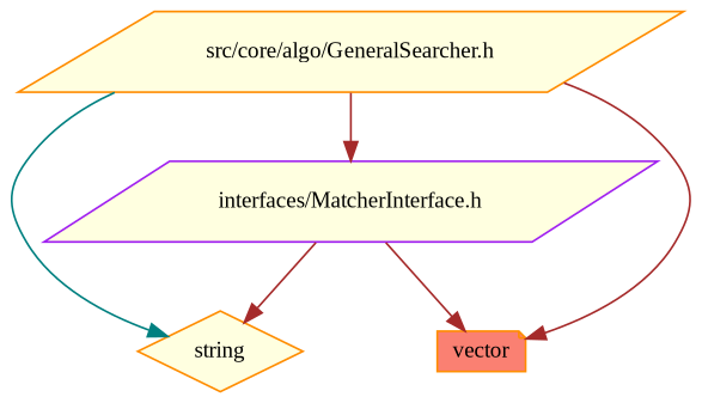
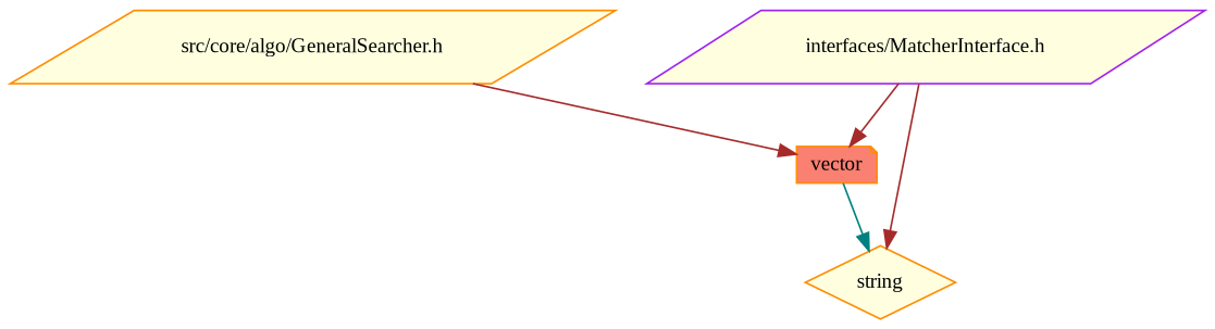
  digraph {
    fontname="Liberation Serif"
    node [color=darkorange fillcolor=lightyellow fontname="Liberation Serif" fontsize=12 shape=parallelogram style=filled]
    edge [color=brown fontname="Liberation Serif" fontsize=12 labelfontname=Helvetica labelfontsize=12 style=solid]
    n1 [fontcolor=black height=0.2 label="src/core/algo/GeneralSearcher.h" width=0.4]
    n2 [height=0.2 label=string shape=diamond width=0.4]
    n3 [fillcolor=salmon height=0.2 label=vector shape=note width=0.4]
    n4 [color=purple height=0.2 label="interfaces/MatcherInterface.h" width=0.4]
-   n1 -> n2 [color=teal]
+   n3 -> n2 [color=teal]
    n1 -> n3
-   n1 -> n4
    n4 -> n2
    n4 -> n3
  }
